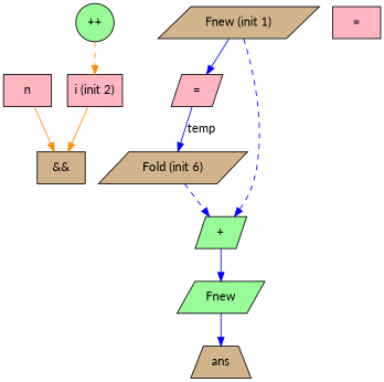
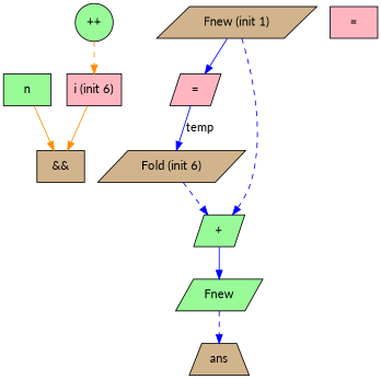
  digraph {
    fontname=Lato
    node [fillcolor=palegreen fontname=Lato shape=parallelogram style=filled]
    edge [color=blue fontname=Lato style=solid]
-   n1 [fillcolor=lightpink label=n shape=box]
+   n1 [label=n shape=box]
    n2 [fillcolor=tan label="&&" shape=box]
-   n3 [fillcolor=lightpink label="i (init 2)" shape=box]
+   n3 [fillcolor=lightpink label="i (init 6)" shape=box]
    n4 [fillcolor=tan label="Fnew (init 1)"]
    n5 [fillcolor=lightpink label="="]
    n6 [label="+"]
    n7 [fillcolor=tan label="Fold (init 6)"]
    n8 [label=Fnew]
    n9 [fillcolor=tan label=ans shape=trapezium]
    n10 [fillcolor=lightpink label="=" shape=box]
    n11 [label="++" shape=circle]
    n1 -> n2 [color=darkorange]
    n3 -> n2 [color=darkorange]
    n4 -> n5
    n4 -> n6 [style=dashed]
    n5 -> n7 [label=temp]
    n6 -> n8
    n7 -> n6 [style=dashed]
-   n8 -> n9
+   n8 -> n9 [style=dashed]
    n11 -> n3 [color=darkorange style=dashed]
  }
